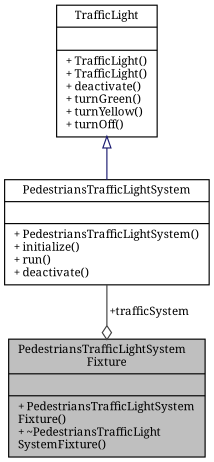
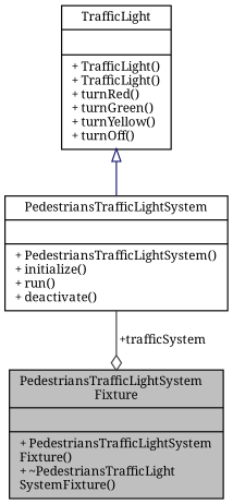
  digraph {
    fontname="Noto Serif"
    node [color=black fillcolor=white fontname="Noto Serif" fontsize=10 shape=record style=filled]
    edge [fontname="Noto Serif" fontsize=10 labelfontname=Helvetica labelfontsize=10 style=solid]
    n1 [fillcolor=grey75 fontcolor=black height=0.2 label="{PedestriansTrafficLightSystem\lFixture\n||+ PedestriansTrafficLightSystem\lFixture()\l+ ~PedestriansTrafficLight\lSystemFixture()\l}" width=0.4]
    n2 [height=0.2 label="{PedestriansTrafficLightSystem\n||+ PedestriansTrafficLightSystem()\l+ initialize()\l+ run()\l+ deactivate()\l}" width=0.4]
-   n3 [height=0.2 label="{TrafficLight\n||+ TrafficLight()\l+ TrafficLight()\l+ deactivate()\l+ turnGreen()\l+ turnYellow()\l+ turnOff()\l}" width=0.4]
+   n3 [height=0.2 label="{TrafficLight\n||+ TrafficLight()\l+ TrafficLight()\l+ turnRed()\l+ turnGreen()\l+ turnYellow()\l+ turnOff()\l}" width=0.4]
    n2 -> n1 [arrowhead=odiamond color=grey25 label=" +trafficSystem"]
    n3 -> n2 [arrowtail=onormal color=midnightblue dir=back]
  }
